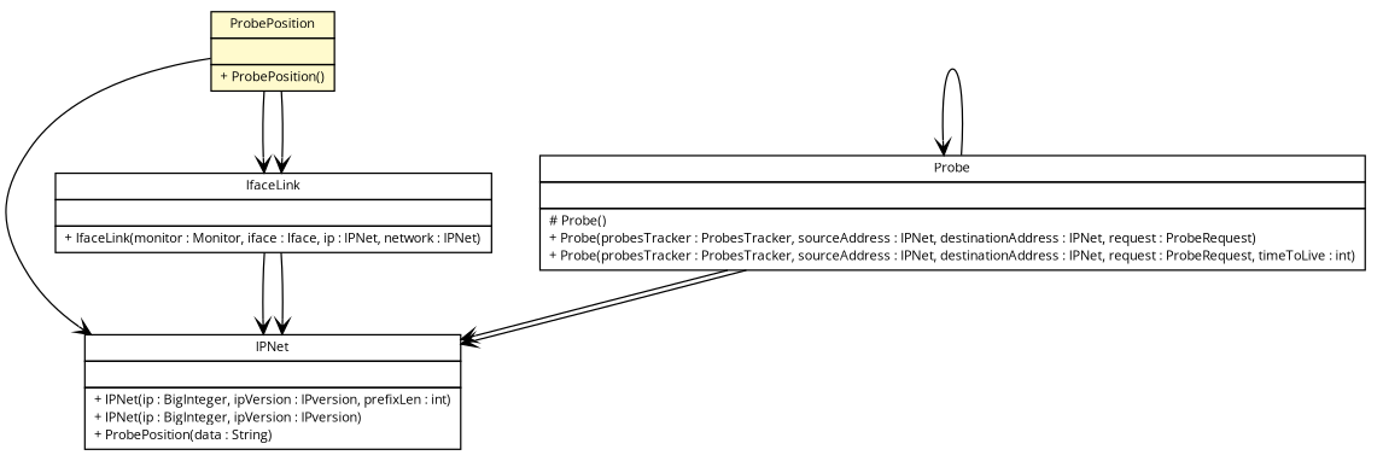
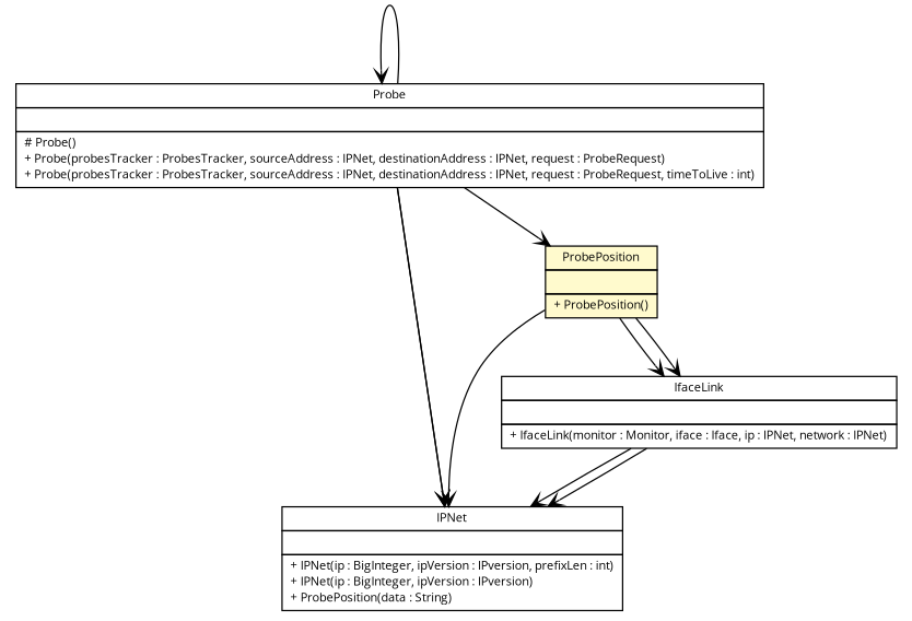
  digraph {
    fontname="Open Sans"
    node [fontcolor=black fontname="Open Sans" fontsize=9.0 shape=plaintext]
    edge [arrowhead=open color=black fontcolor=black fontname="Open Sans" fontsize=10.0 headport=p labelfontname=Helvetica labelfontsize=10 tailport=p]
    n1 [label=<<table border="0" cellborder="1" cellspacing="0" cellpadding="2" port="p" href="../../lib/ip/IPNet.html"> 		<tr><td><table border="0" cellspacing="0" cellpadding="1"> 			<tr><td> IPNet </td></tr> 		</table></td></tr> 		<tr><td><table border="0" cellspacing="0" cellpadding="1"> 			<tr><td align="left">  </td></tr> 		</table></td></tr> 		<tr><td><table border="0" cellspacing="0" cellpadding="1"> 			<tr><td align="left"> + IPNet(ip : BigInteger, ipVersion : IPversion, prefixLen : int) </td></tr> 			<tr><td align="left"> + IPNet(ip : BigInteger, ipVersion : IPversion) </td></tr> 			<tr><td align="left"> + ProbePosition(data : String) </td></tr> 		</table></td></tr> 		</table>>]
    n2 [label=<<table border="0" cellborder="1" cellspacing="0" cellpadding="2" port="p" bgcolor="lemonChiffon" href="./ProbePosition.html"> 		<tr><td><table border="0" cellspacing="0" cellpadding="1"> 			<tr><td> ProbePosition </td></tr> 		</table></td></tr> 		<tr><td><table border="0" cellspacing="0" cellpadding="1"> 			<tr><td align="left">  </td></tr> 		</table></td></tr> 		<tr><td><table border="0" cellspacing="0" cellpadding="1"> 			<tr><td align="left"> + ProbePosition() </td></tr> 		</table></td></tr> 		</table>>]
    n3 [label=<<table border="0" cellborder="1" cellspacing="0" cellpadding="2" port="p" href="../network/IfaceLink.html"> 		<tr><td><table border="0" cellspacing="0" cellpadding="1"> 			<tr><td> IfaceLink </td></tr> 		</table></td></tr> 		<tr><td><table border="0" cellspacing="0" cellpadding="1"> 			<tr><td align="left">  </td></tr> 		</table></td></tr> 		<tr><td><table border="0" cellspacing="0" cellpadding="1"> 			<tr><td align="left"> + IfaceLink(monitor : Monitor, iface : Iface, ip : IPNet, network : IPNet) </td></tr> 		</table></td></tr> 		</table>>]
    n4 [label=<<table border="0" cellborder="1" cellspacing="0" cellpadding="2" port="p" href="./Probe.html"> 		<tr><td><table border="0" cellspacing="0" cellpadding="1"> 			<tr><td> Probe </td></tr> 		</table></td></tr> 		<tr><td><table border="0" cellspacing="0" cellpadding="1"> 			<tr><td align="left">  </td></tr> 		</table></td></tr> 		<tr><td><table border="0" cellspacing="0" cellpadding="1"> 			<tr><td align="left"> # Probe() </td></tr> 			<tr><td align="left"> + Probe(probesTracker : ProbesTracker, sourceAddress : IPNet, destinationAddress : IPNet, request : ProbeRequest) </td></tr> 			<tr><td align="left"> + Probe(probesTracker : ProbesTracker, sourceAddress : IPNet, destinationAddress : IPNet, request : ProbeRequest, timeToLive : int) </td></tr> 		</table></td></tr> 		</table>>]
    n2 -> n1
    n2 -> n3
    n2 -> n3
    n3 -> n1
    n3 -> n1
    n4 -> n1
    n4 -> n1
+   n4 -> n2
    n4 -> n4
  }
